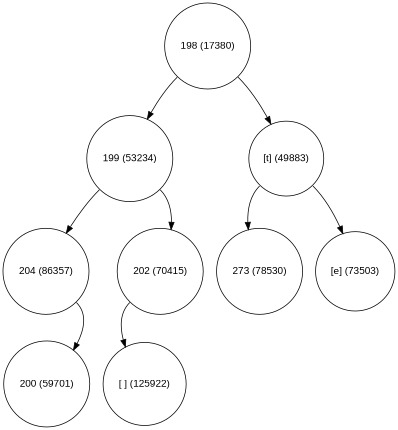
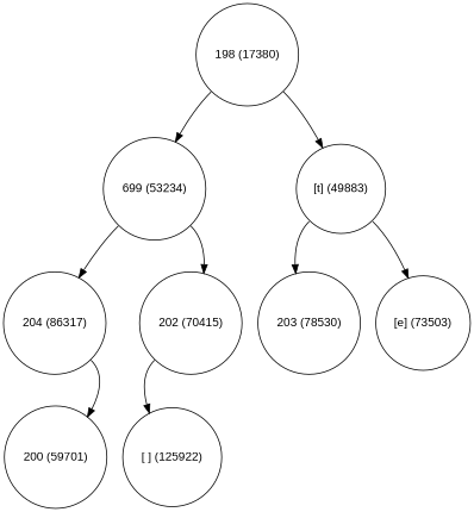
  digraph {
    node [fontname=Arial shape=circle]
    edge [tailport=sw]
    n1 [label="198 (17380)" width=0.5]
-   n2 [label="199 (53234)" width=0.5]
+   n2 [label="699 (53234)" width=0.5]
    n3 [label="[t] (49883)" width=0.5]
-   n4 [label="204 (86357)" width=0.5]
+   n4 [label="204 (86317)" width=0.5]
    n5 [label="202 (70415)" width=0.5]
-   n6 [label="273 (78530)" width=0.5]
+   n6 [label="203 (78530)" width=0.5]
    n7 [label="[e] (73503)" width=0.5]
    n8 [label="200 (59701)" width=0.5]
    n9 [label="[ ] (125922)" width=0.5]
    n1 -> n2
    n1 -> n3 [tailport=se]
    n2 -> n4
    n2 -> n5 [tailport=se]
    n3 -> n6
    n3 -> n7 [tailport=se]
    n4 -> n8 [tailport=se]
    n5 -> n9
  }
